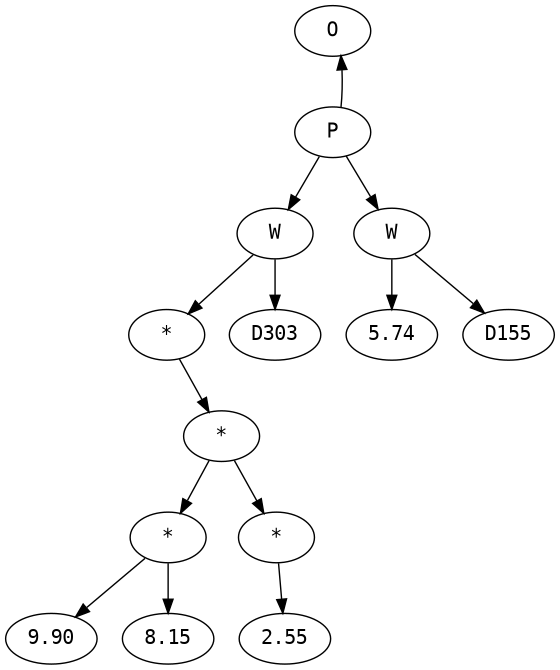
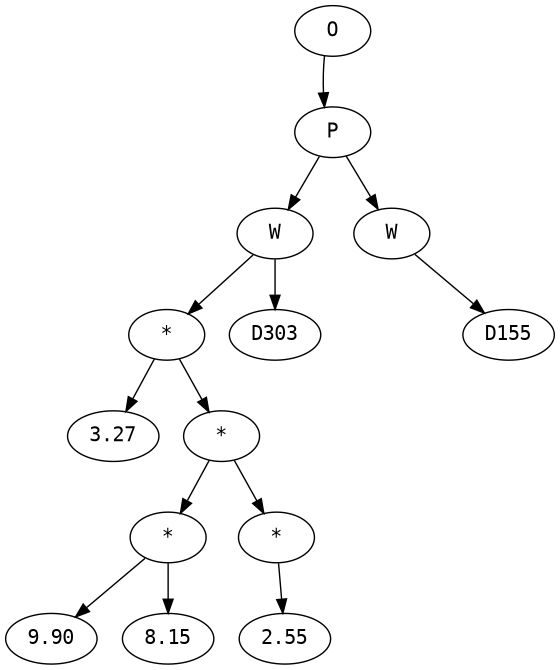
  digraph {
    fontname="DejaVu Sans Mono"
    node [fontname="DejaVu Sans Mono"]
    edge [fontname="DejaVu Sans Mono"]
    n1 [label=O]
    n2 [label=P]
    n3 [label=W]
    n4 [label=W]
    n5 [label="*"]
    n6 [label=D303]
-   n7 [label=5.74]
    n8 [label=D155]
+   n9 [label=3.27]
    n10 [label="*"]
    n11 [label="*"]
    n12 [label="*"]
    n13 [label=9.90]
    n14 [label=8.15]
    n15 [label=2.55]
-   n2 -> n1
+   n1 -> n2
    n2 -> n3
    n2 -> n4
    n3 -> n5
    n3 -> n6
-   n4 -> n7
    n4 -> n8
+   n5 -> n9
    n5 -> n10
    n10 -> n11
    n10 -> n12
    n11 -> n13
    n11 -> n14
    n12 -> n15
  }
